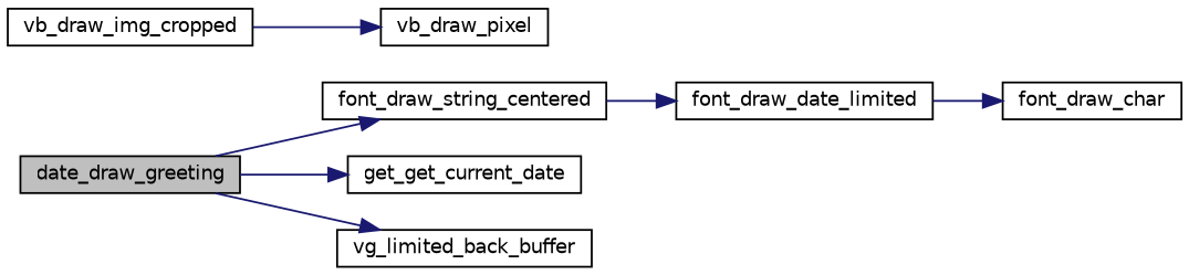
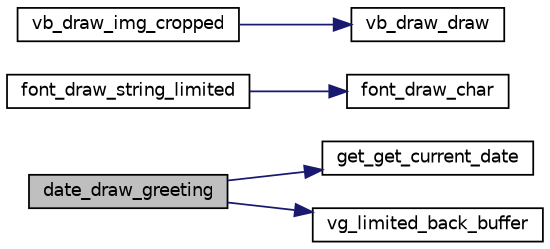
  digraph {
    rankdir=LR
    node [color=black fillcolor=white fontname=Helvetica fontsize=10 shape=record style=filled]
    edge [color=midnightblue fontname=Helvetica fontsize=10 labelfontname=Helvetica labelfontsize=10 style=solid]
    n1 [fillcolor=grey75 fontcolor=black height=0.2 label=date_draw_greeting width=0.4]
-   n2 [height=0.2 label=font_draw_string_centered width=0.4]
    n3 [height=0.2 label=get_get_current_date width=0.4]
    n4 [height=0.2 label=vg_limited_back_buffer width=0.4]
-   n5 [height=0.2 label=font_draw_date_limited width=0.4]
+   n5 [height=0.2 label=font_draw_string_limited width=0.4]
    n6 [height=0.2 label=font_draw_char width=0.4]
    n7 [height=0.2 label=vb_draw_img_cropped width=0.4]
-   n8 [height=0.2 label=vb_draw_pixel width=0.4]
-   n1 -> n2
+   n8 [height=0.2 label=vb_draw_draw width=0.4]
    n1 -> n3
    n1 -> n4
-   n2 -> n5
    n5 -> n6
    n7 -> n8
  }
